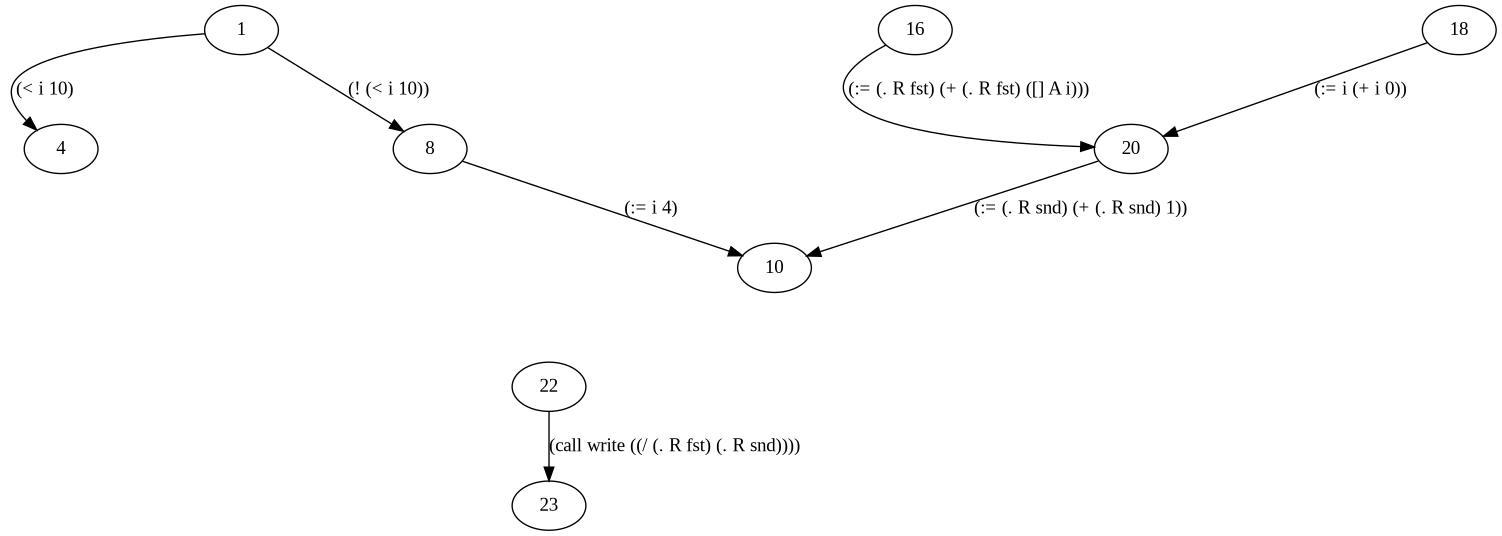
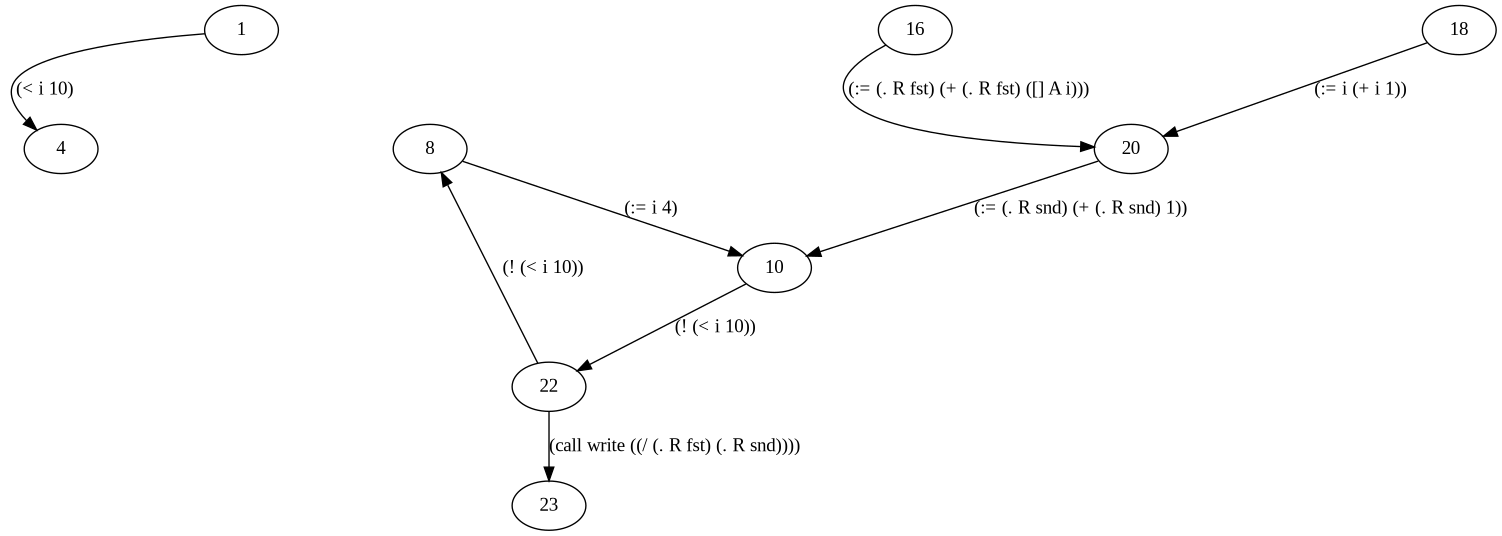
  strict digraph {
    fontname="Liberation Serif"
    nodesep=3
    node [fontname="Liberation Serif" selector=None type=source]
    edge [action="(! (< i 10))" fontname="Liberation Serif"]
    4 [selector=while]
    1
    8
    10
    22
    23 [type=sink]
    16 [selector=if]
    20
    18 [selector=else]
    1 -> 4 [action="(< i 10)" label="(< i 10)"]
-   1 -> 8 [label="(! (< i 10))"]
+   22 -> 8 [label="(! (< i 10))"]
    8 -> 10 [action="(:= i 0)" label="(:= i 4)"]
+   10 -> 22 [label="(! (< i 10))"]
    22 -> 23 [action="(call write ((/ (. R fst) (. R snd))))" label="(call write ((/ (. R fst) (. R snd))))"]
    16 -> 20 [action="(:= (. R fst) (+ (. R fst) ([] A i)))" label="(:= (. R fst) (+ (. R fst) ([] A i)))"]
    20 -> 10 [action="(:= (. R snd) (+ (. R snd) 1))" label="(:= (. R snd) (+ (. R snd) 1))"]
-   18 -> 20 [action="(:= i (+ i 1))" label="(:= i (+ i 0))"]
+   18 -> 20 [action="(:= i (+ i 1))" label="(:= i (+ i 1))"]
  }
